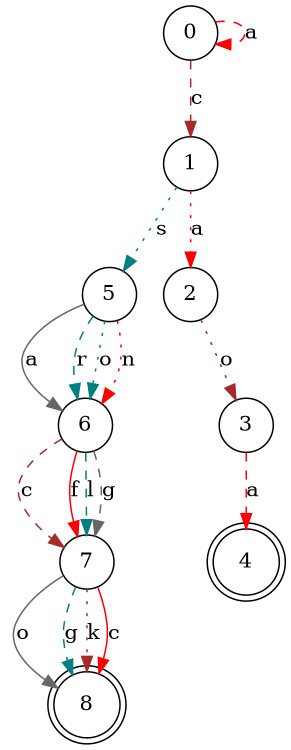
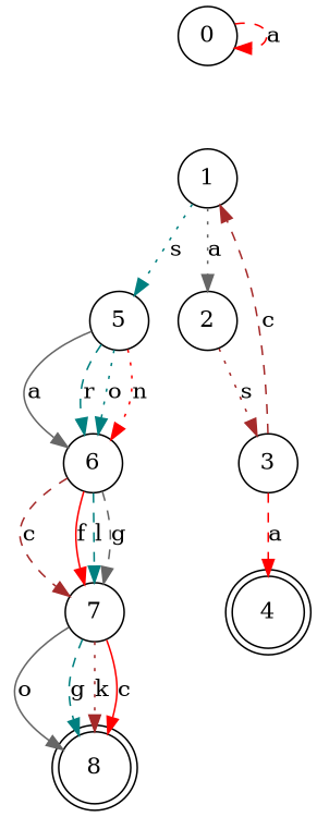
  digraph {
    fontname="DejaVu Serif"
    node [fontname="DejaVu Serif" shape=circle]
    edge [color=red fontname="DejaVu Serif" style=dashed]
    n1 [label=0]
    n2 [label=1]
    n3 [label=5]
    n4 [label=2]
    n5 [label=6]
    n6 [label=3]
    n7 [label=4 shape=doublecircle]
    n8 [label=7]
    n9 [label=8 shape=doublecircle]
    n1 -> n1 [label=a]
-   n1 -> n2 [color=brown label=c]
+   n6 -> n2 [color=brown label=c]
    n2 -> n3 [color=teal label=s style=dotted]
-   n2 -> n4 [label=a style=dotted]
+   n2 -> n4 [color=gray40 label=a style=dotted]
    n3 -> n5 [color=gray40 label=a style=solid]
    n3 -> n5 [color=teal label=r]
    n3 -> n5 [color=teal label=o style=dotted]
    n3 -> n5 [label=n style=dotted]
-   n4 -> n6 [color=brown label=o style=dotted]
+   n4 -> n6 [color=brown label=s style=dotted]
    n5 -> n8 [color=brown label=c]
    n5 -> n8 [label=f style=solid]
    n5 -> n8 [color=teal label=l]
    n5 -> n8 [color=gray40 label=g]
    n6 -> n7 [label=a]
    n8 -> n9 [color=gray40 label=o style=solid]
    n8 -> n9 [color=teal label=g]
    n8 -> n9 [color=brown label=k style=dotted]
    n8 -> n9 [label=c style=solid]
  }
